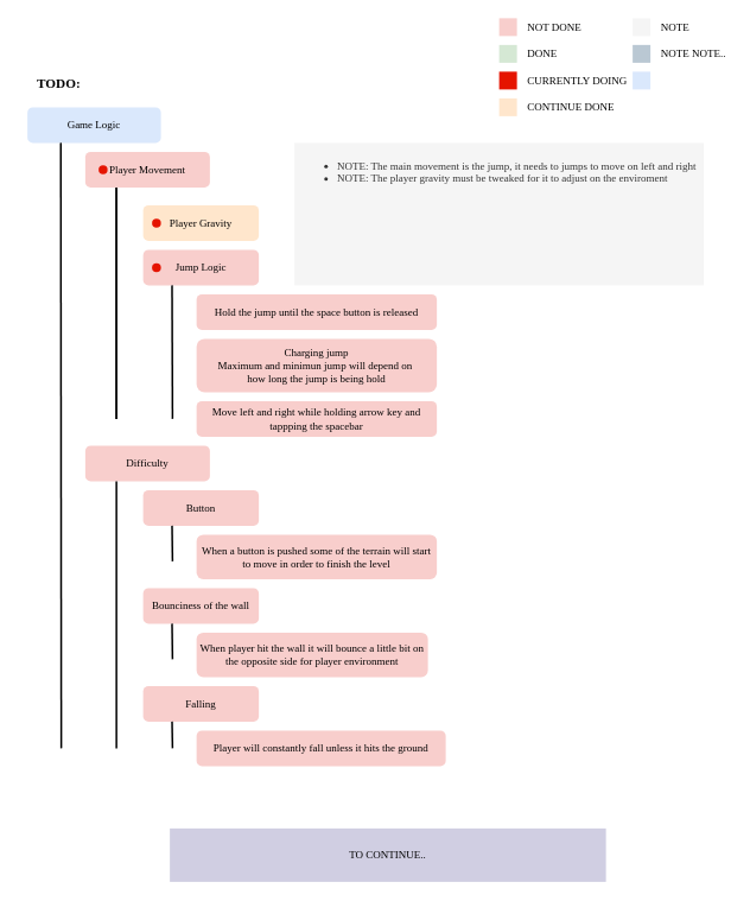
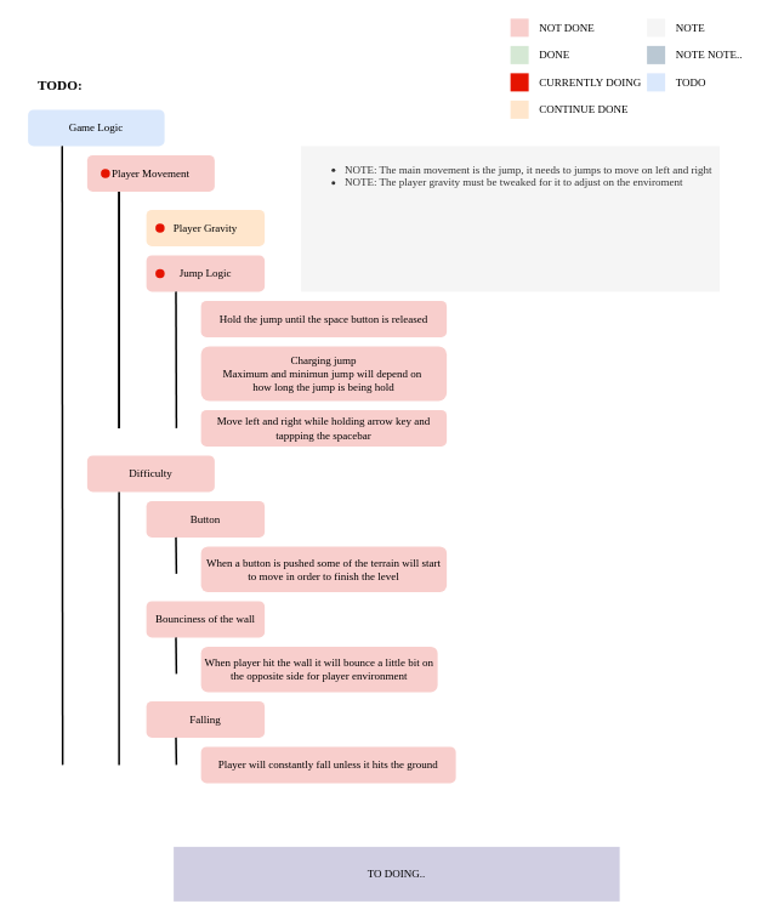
  <mxCell id="0" />
  <mxCell id="1" parent="0" />
  <mxCell id="2" value="&lt;font style=&quot;font-size: 15px;&quot; face=&quot;Times New Roman&quot;&gt;TODO:&lt;/font&gt;" style="text;strokeColor=none;fillColor=none;html=1;fontSize=24;fontStyle=1;verticalAlign=middle;align=center;" parent="1" vertex="1"><mxGeometry x="20" y="80" width="90" height="20" as="geometry" /></mxCell>
  <mxCell id="3" value="&lt;font face=&quot;Times New Roman&quot;&gt;Jump Logic&lt;/font&gt;" style="rounded=1;whiteSpace=wrap;html=1;fillColor=#f8cecc;strokeColor=none;" parent="1" vertex="1"><mxGeometry x="160" y="280" width="130" height="40" as="geometry" /></mxCell>
  <mxCell id="4" value="&lt;font face=&quot;Times New Roman&quot;&gt;Player Movement&lt;/font&gt;" style="rounded=1;whiteSpace=wrap;html=1;fillColor=#f8cecc;strokeColor=none;verticalAlign=middle;" parent="1" vertex="1"><mxGeometry x="95" y="170" width="140" height="40" as="geometry" /></mxCell>
  <mxCell id="5" value="" style="endArrow=none;html=1;rounded=0;strokeWidth=2;entryX=0.25;entryY=1;entryDx=0;entryDy=0;" parent="1" target="4" edge="1"><mxGeometry width="50" height="50" relative="1" as="geometry"><mxPoint x="130" y="470" as="sourcePoint" /><mxPoint x="125" y="220" as="targetPoint" /></mxGeometry></mxCell>
  <mxCell id="6" value="" style="endArrow=none;html=1;rounded=0;strokeWidth=2;entryX=0.25;entryY=1;entryDx=0;entryDy=0;" parent="1" target="3" edge="1"><mxGeometry width="50" height="50" relative="1" as="geometry"><mxPoint x="193" y="470" as="sourcePoint" /><mxPoint x="145" y="280" as="targetPoint" /></mxGeometry></mxCell>
  <mxCell id="7" value="&lt;font face=&quot;Times New Roman&quot;&gt;Hold the jump until the space button is released&lt;/font&gt;" style="rounded=1;whiteSpace=wrap;html=1;fillColor=#f8cecc;strokeColor=none;" parent="1" vertex="1"><mxGeometry x="220" y="330" width="270" height="40" as="geometry" /></mxCell>
  <mxCell id="8" value="&lt;font face=&quot;Times New Roman&quot;&gt;Move left and right while holding arrow key and tappping the spacebar&lt;/font&gt;" style="rounded=1;whiteSpace=wrap;html=1;fillColor=#f8cecc;strokeColor=none;" parent="1" vertex="1"><mxGeometry x="220" y="450" width="270" height="40" as="geometry" /></mxCell>
  <mxCell id="9" value="&lt;ul&gt;&lt;li&gt;&lt;font face=&quot;Times New Roman&quot;&gt;NOTE: The main movement is the jump, it needs to jumps to move on left and right&lt;/font&gt;&lt;/li&gt;&lt;li style=&quot;text-align: left;&quot;&gt;&lt;font face=&quot;PyJGiGP7kHdkVRs5NLQc&quot;&gt;NOTE: The player gravity must be tweaked for it to adjust on the enviroment&lt;/font&gt;&lt;/li&gt;&lt;/ul&gt;" style="rounded=0;whiteSpace=wrap;html=1;fillColor=#f5f5f5;fontColor=#333333;strokeColor=none;align=center;verticalAlign=top;" parent="1" vertex="1"><mxGeometry x="330" y="160" width="460" height="160" as="geometry" /></mxCell>
  <mxCell id="10" value="&lt;font face=&quot;Times New Roman&quot;&gt;Charging jump&lt;/font&gt;&lt;div&gt;&lt;font face=&quot;Times New Roman&quot;&gt;Maximum and minimun jump will depend on&amp;nbsp;&lt;/font&gt;&lt;/div&gt;&lt;div&gt;&lt;font face=&quot;Times New Roman&quot;&gt;how long the jump is being hold&lt;/font&gt;&lt;/div&gt;" style="rounded=1;whiteSpace=wrap;html=1;fillColor=#f8cecc;strokeColor=none;" parent="1" vertex="1"><mxGeometry x="220" y="380" width="270" height="60" as="geometry" /></mxCell>
  <mxCell id="11" value="&lt;font face=&quot;Times New Roman&quot;&gt;Game Logic&lt;/font&gt;" style="rounded=1;whiteSpace=wrap;html=1;fillColor=#dae8fc;strokeColor=none;" parent="1" vertex="1"><mxGeometry x="30" y="120" width="150" height="40" as="geometry" /></mxCell>
  <mxCell id="12" value="" style="endArrow=none;html=1;rounded=0;strokeWidth=2;entryX=0.25;entryY=1;entryDx=0;entryDy=0;" parent="1" target="11" edge="1"><mxGeometry width="50" height="50" relative="1" as="geometry"><mxPoint x="68" y="840" as="sourcePoint" /><mxPoint x="64.5" y="180" as="targetPoint" /></mxGeometry></mxCell>
  <mxCell id="13" value="&lt;font face=&quot;Times New Roman&quot;&gt;Player Gravity&lt;/font&gt;" style="rounded=1;whiteSpace=wrap;html=1;fillColor=#ffe6cc;strokeColor=none;verticalAlign=middle;" parent="1" vertex="1"><mxGeometry x="160" y="230" width="130" height="40" as="geometry" /></mxCell>
  <mxCell id="14" value="" style="rounded=0;whiteSpace=wrap;html=1;fillColor=#f8cecc;strokeColor=none;" parent="1" vertex="1"><mxGeometry x="560" y="20" width="20" height="20" as="geometry" /></mxCell>
  <mxCell id="15" value="" style="rounded=0;whiteSpace=wrap;html=1;fillColor=#d5e8d4;strokeColor=none;" parent="1" vertex="1"><mxGeometry x="560" y="50" width="20" height="20" as="geometry" /></mxCell>
  <mxCell id="16" value="" style="rounded=0;whiteSpace=wrap;html=1;fillColor=#dae8fc;strokeColor=none;" parent="1" vertex="1"><mxGeometry x="710" y="80" width="20" height="20" as="geometry" /></mxCell>
  <mxCell id="17" value="" style="rounded=0;whiteSpace=wrap;html=1;fillColor=#ffe6cc;strokeColor=none;" parent="1" vertex="1"><mxGeometry x="560" y="110" width="20" height="20" as="geometry" /></mxCell>
  <mxCell id="18" value="&lt;font style=&quot;font-size: 12px;&quot;&gt;NOT DONE&lt;/font&gt;" style="text;strokeColor=none;fillColor=none;html=1;fontSize=14;fontStyle=0;verticalAlign=middle;align=left;fontFamily=Times New Roman;" parent="1" vertex="1"><mxGeometry x="590" y="20" width="80" height="20" as="geometry" /></mxCell>
  <mxCell id="19" value="&lt;span style=&quot;font-size: 12px;&quot;&gt;DONE&lt;/span&gt;" style="text;strokeColor=none;fillColor=none;html=1;fontSize=14;fontStyle=0;verticalAlign=middle;align=left;fontFamily=Times New Roman;" parent="1" vertex="1"><mxGeometry x="590" y="50" width="80" height="20" as="geometry" /></mxCell>
+ <mxCell id="20" value="&lt;span style=&quot;font-size: 12px;&quot;&gt;TODO&lt;/span&gt;" style="text;strokeColor=none;fillColor=none;html=1;fontSize=14;fontStyle=0;verticalAlign=middle;align=left;fontFamily=Times New Roman;" parent="1" vertex="1"><mxGeometry x="740" y="80" width="80" height="20" as="geometry" /></mxCell>
  <mxCell id="21" value="&lt;span style=&quot;font-size: 12px;&quot;&gt;CONTINUE DONE&lt;/span&gt;" style="text;strokeColor=none;fillColor=none;html=1;fontSize=14;fontStyle=0;verticalAlign=middle;align=left;fontFamily=Times New Roman;" parent="1" vertex="1"><mxGeometry x="590" y="110" width="100" height="20" as="geometry" /></mxCell>
  <mxCell id="22" value="&lt;font face=&quot;Times New Roman&quot;&gt;Difficulty&lt;/font&gt;" style="rounded=1;whiteSpace=wrap;html=1;fillColor=#f8cecc;strokeColor=none;verticalAlign=middle;" parent="1" vertex="1"><mxGeometry x="95" y="500" width="140" height="40" as="geometry" /></mxCell>
  <mxCell id="23" value="&lt;font face=&quot;Times New Roman&quot;&gt;Button&lt;/font&gt;" style="rounded=1;whiteSpace=wrap;html=1;fillColor=#f8cecc;strokeColor=none;" parent="1" vertex="1"><mxGeometry x="160" y="550" width="130" height="40" as="geometry" /></mxCell>
  <mxCell id="24" value="&lt;font face=&quot;Times New Roman&quot;&gt;When a button is pushed some of the terrain will start to move in order to finish the level&lt;/font&gt;" style="rounded=1;whiteSpace=wrap;html=1;fillColor=#f8cecc;strokeColor=none;" parent="1" vertex="1"><mxGeometry x="220" y="600" width="270" height="50" as="geometry" /></mxCell>
  <mxCell id="25" value="" style="endArrow=none;html=1;rounded=0;strokeWidth=2;entryX=0.25;entryY=1;entryDx=0;entryDy=0;" parent="1" edge="1"><mxGeometry width="50" height="50" relative="1" as="geometry"><mxPoint x="130" y="470" as="sourcePoint" /><mxPoint x="130" y="210" as="targetPoint" /></mxGeometry></mxCell>
  <mxCell id="26" value="" style="endArrow=none;html=1;rounded=0;strokeWidth=2;entryX=0.25;entryY=1;entryDx=0;entryDy=0;" parent="1" target="22" edge="1"><mxGeometry width="50" height="50" relative="1" as="geometry"><mxPoint x="130" y="840" as="sourcePoint" /><mxPoint x="130" y="550" as="targetPoint" /></mxGeometry></mxCell>
  <mxCell id="27" value="" style="endArrow=none;html=1;rounded=0;strokeWidth=2;entryX=0.25;entryY=1;entryDx=0;entryDy=0;" parent="1" target="23" edge="1"><mxGeometry width="50" height="50" relative="1" as="geometry"><mxPoint x="193" y="630" as="sourcePoint" /><mxPoint x="190" y="600" as="targetPoint" /></mxGeometry></mxCell>
  <mxCell id="28" value="&lt;font face=&quot;Times New Roman&quot;&gt;Bounciness of the wall&lt;/font&gt;" style="rounded=1;whiteSpace=wrap;html=1;fillColor=#f8cecc;strokeColor=none;" parent="1" vertex="1"><mxGeometry x="160" y="660" width="130" height="40" as="geometry" /></mxCell>
  <mxCell id="29" value="&lt;font face=&quot;Times New Roman&quot;&gt;When player hit the wall it will bounce a little bit on the opposite side for player environment&lt;/font&gt;" style="rounded=1;whiteSpace=wrap;html=1;fillColor=#f8cecc;strokeColor=none;" parent="1" vertex="1"><mxGeometry x="220" y="710" width="260" height="50" as="geometry" /></mxCell>
  <mxCell id="30" value="&lt;font face=&quot;Times New Roman&quot;&gt;Falling&lt;/font&gt;" style="rounded=1;whiteSpace=wrap;html=1;fillColor=#f8cecc;strokeColor=none;" parent="1" vertex="1"><mxGeometry x="160" y="770" width="130" height="40" as="geometry" /></mxCell>
  <mxCell id="31" value="&lt;font face=&quot;Times New Roman&quot;&gt;Player will constantly fall unless it hits the ground&lt;/font&gt;" style="rounded=1;whiteSpace=wrap;html=1;fillColor=#f8cecc;strokeColor=none;" parent="1" vertex="1"><mxGeometry x="220" y="820" width="280" height="40" as="geometry" /></mxCell>
  <mxCell id="32" value="" style="endArrow=none;html=1;rounded=0;strokeWidth=2;entryX=0.25;entryY=1;entryDx=0;entryDy=0;" parent="1" target="28" edge="1"><mxGeometry width="50" height="50" relative="1" as="geometry"><mxPoint x="193" y="740" as="sourcePoint" /><mxPoint x="190" y="710" as="targetPoint" /></mxGeometry></mxCell>
  <mxCell id="33" value="" style="endArrow=none;html=1;rounded=0;strokeWidth=2;entryX=0.25;entryY=1;entryDx=0;entryDy=0;" parent="1" target="30" edge="1"><mxGeometry width="50" height="50" relative="1" as="geometry"><mxPoint x="193" y="840" as="sourcePoint" /><mxPoint x="190" y="820" as="targetPoint" /></mxGeometry></mxCell>
  <mxCell id="34" value="" style="rounded=0;whiteSpace=wrap;html=1;fillColor=#f5f5f5;strokeColor=none;fontColor=#333333;" parent="1" vertex="1"><mxGeometry x="710" y="20" width="20" height="20" as="geometry" /></mxCell>
  <mxCell id="35" value="&lt;font style=&quot;font-size: 12px;&quot;&gt;NOTE&lt;/font&gt;" style="text;strokeColor=none;fillColor=none;html=1;fontSize=14;fontStyle=0;verticalAlign=middle;align=left;fontFamily=Times New Roman;" parent="1" vertex="1"><mxGeometry x="740" y="20" width="80" height="20" as="geometry" /></mxCell>
  <mxCell id="36" value="" style="rounded=0;whiteSpace=wrap;html=1;fillColor=#bac8d3;strokeColor=none;" parent="1" vertex="1"><mxGeometry x="710" y="50" width="20" height="20" as="geometry" /></mxCell>
  <mxCell id="37" value="&lt;span style=&quot;font-size: 12px;&quot;&gt;NOTE NOTE..&lt;/span&gt;" style="text;strokeColor=none;fillColor=none;html=1;fontSize=14;fontStyle=0;verticalAlign=middle;align=left;fontFamily=Times New Roman;" parent="1" vertex="1"><mxGeometry x="740" y="50" width="80" height="20" as="geometry" /></mxCell>
- <mxCell id="38" value="&lt;font face=&quot;Times New Roman&quot;&gt;TO CONTINUE..&lt;/font&gt;" style="rounded=0;whiteSpace=wrap;html=1;fillColor=#d0cee2;strokeColor=none;" parent="1" vertex="1"><mxGeometry x="190" y="930" width="490" height="60" as="geometry" /></mxCell>
+ <mxCell id="38" value="&lt;font face=&quot;Times New Roman&quot;&gt;TO DOING..&lt;/font&gt;" style="rounded=0;whiteSpace=wrap;html=1;fillColor=#d0cee2;strokeColor=none;" parent="1" vertex="1"><mxGeometry x="190" y="930" width="490" height="60" as="geometry" /></mxCell>
  <mxCell id="39" value="" style="rounded=0;whiteSpace=wrap;html=1;fillColor=#e51400;strokeColor=none;fontColor=#ffffff;" vertex="1" parent="1"><mxGeometry x="560" y="80" width="20" height="20" as="geometry" /></mxCell>
  <mxCell id="40" value="&lt;span style=&quot;font-size: 12px;&quot;&gt;CURRENTLY DOING&lt;/span&gt;" style="text;strokeColor=none;fillColor=none;html=1;fontSize=14;fontStyle=0;verticalAlign=middle;align=left;fontFamily=Times New Roman;" vertex="1" parent="1"><mxGeometry x="590" y="80" width="100" height="20" as="geometry" /></mxCell>
  <mxCell id="41" value="" style="ellipse;whiteSpace=wrap;html=1;aspect=fixed;fillColor=#e51400;fontColor=#ffffff;strokeColor=none;" vertex="1" parent="1"><mxGeometry x="170" y="245" width="10" height="10" as="geometry" /></mxCell>
  <mxCell id="42" value="" style="ellipse;whiteSpace=wrap;html=1;aspect=fixed;fillColor=#e51400;fontColor=#ffffff;strokeColor=none;" vertex="1" parent="1"><mxGeometry x="170" y="295" width="10" height="10" as="geometry" /></mxCell>
  <mxCell id="43" value="" style="ellipse;whiteSpace=wrap;html=1;aspect=fixed;fillColor=#e51400;fontColor=#ffffff;strokeColor=none;" vertex="1" parent="1"><mxGeometry x="110" y="185" width="10" height="10" as="geometry" /></mxCell>
